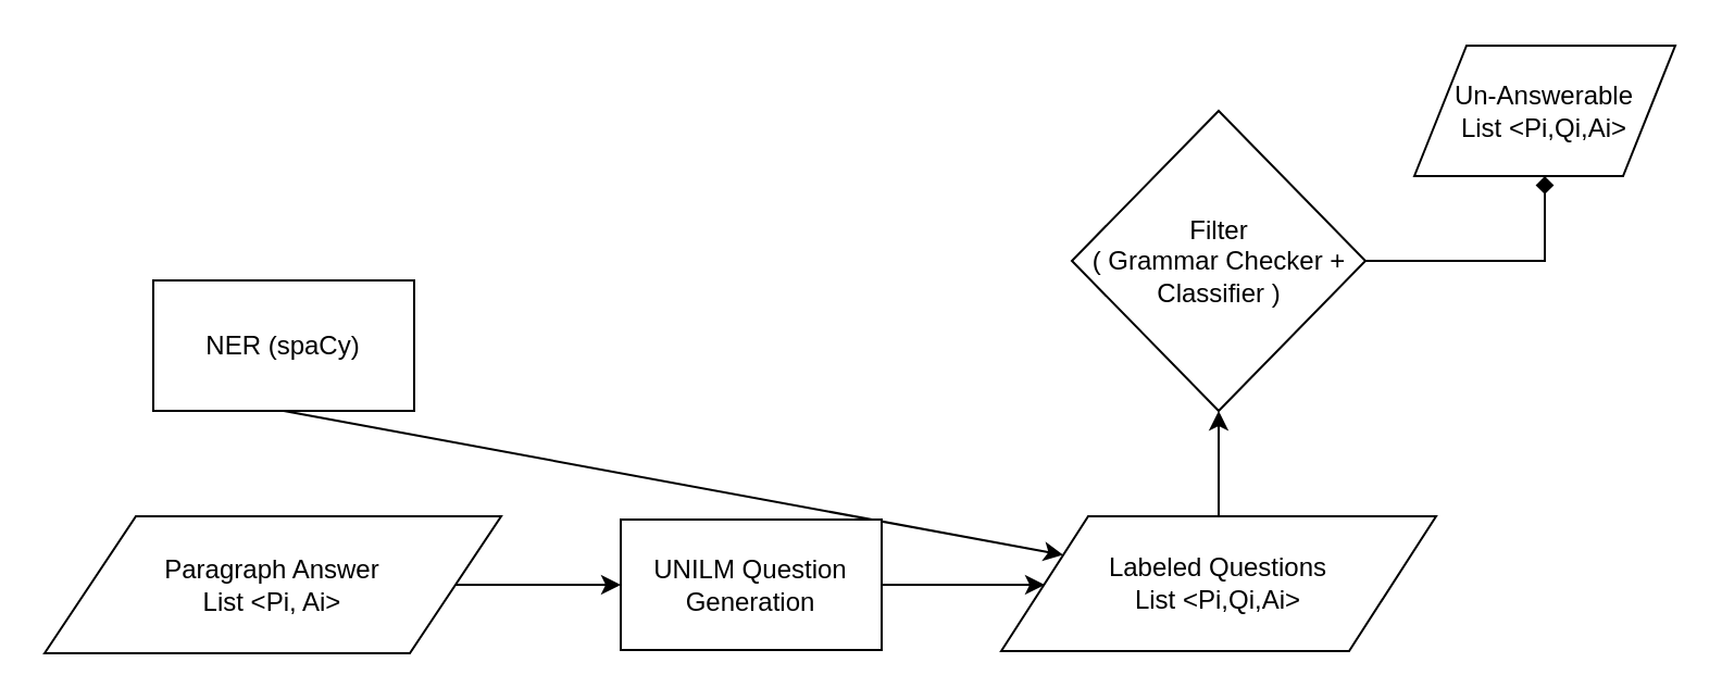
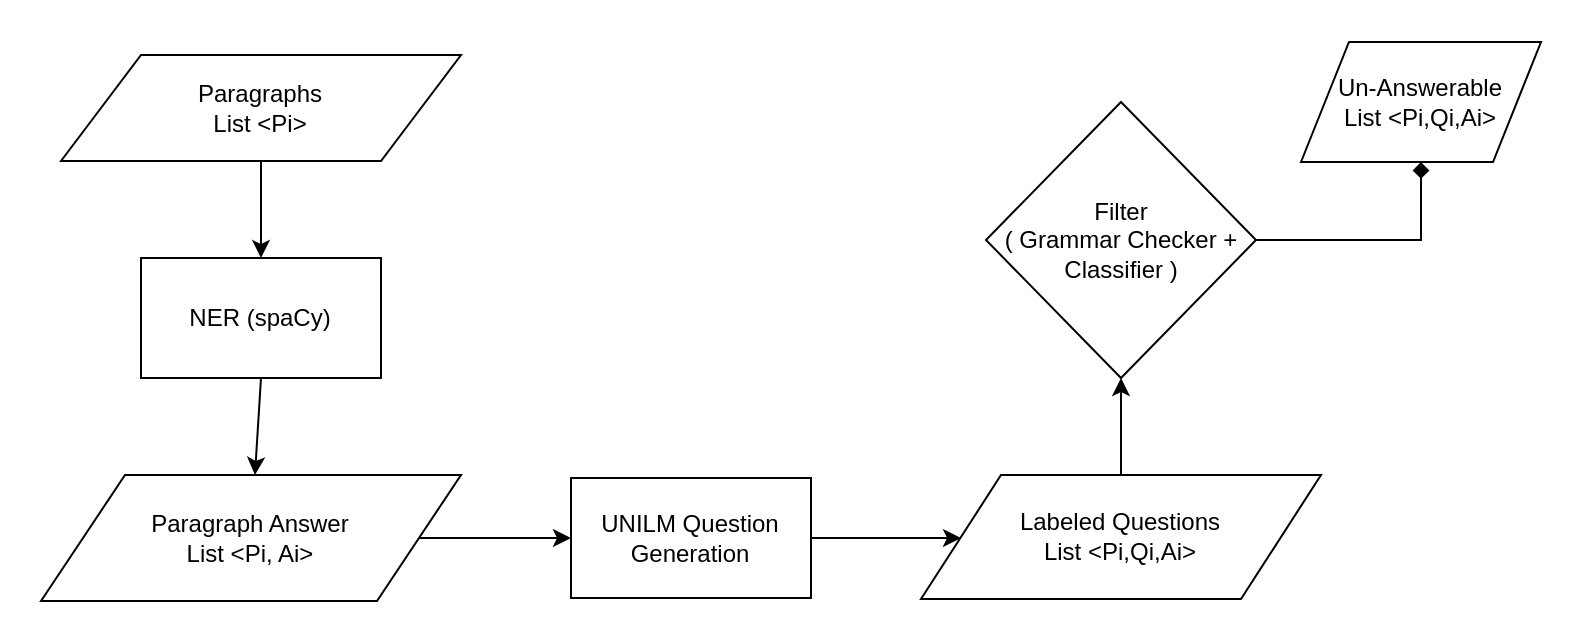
  <mxCell id="0" />
  <mxCell id="1" parent="0" />
+ <mxCell id="2" style="edgeStyle=orthogonalEdgeStyle;rounded=0;orthogonalLoop=1;jettySize=auto;html=1;" edge="1" parent="1" source="3" target="4"><mxGeometry relative="1" as="geometry" /></mxCell>
+ <mxCell id="3" value="Paragraphs &lt;br&gt;List &amp;lt;Pi&amp;gt;" style="shape=parallelogram;perimeter=parallelogramPerimeter;whiteSpace=wrap;html=1;" parent="1" vertex="1"><mxGeometry x="30" y="27" width="200" height="53" as="geometry" /></mxCell>
  <mxCell id="4" value="NER (spaCy)" style="rounded=0;whiteSpace=wrap;html=1;" parent="1" vertex="1"><mxGeometry x="70" y="128.5" width="120" height="60" as="geometry" /></mxCell>
  <mxCell id="5" style="edgeStyle=orthogonalEdgeStyle;rounded=0;orthogonalLoop=1;jettySize=auto;html=1;" edge="1" parent="1" source="6" target="12"><mxGeometry relative="1" as="geometry" /></mxCell>
  <mxCell id="6" value="Paragraph Answer&lt;br&gt;List &amp;lt;Pi, Ai&amp;gt;" style="shape=parallelogram;perimeter=parallelogramPerimeter;whiteSpace=wrap;html=1;" parent="1" vertex="1"><mxGeometry x="20" y="237" width="210" height="63" as="geometry" /></mxCell>
  <mxCell id="7" style="edgeStyle=orthogonalEdgeStyle;rounded=0;orthogonalLoop=1;jettySize=auto;html=1;entryX=0.5;entryY=1;entryDx=0;entryDy=0;endArrow=diamond;" edge="1" parent="1" source="8" target="10"><mxGeometry relative="1" as="geometry" /></mxCell>
  <mxCell id="8" value="Filter&lt;br&gt;( Grammar Checker + Classifier )" style="rhombus;whiteSpace=wrap;html=1;" parent="1" vertex="1"><mxGeometry x="492.5" y="50.5" width="135" height="138" as="geometry" /></mxCell>
- <mxCell id="9" value="" style="endArrow=classic;html=1;exitX=0.5;exitY=1;exitDx=0;exitDy=0;" parent="1" source="4" target="14" edge="1"><mxGeometry width="50" height="50" relative="1" as="geometry"><mxPoint x="170" y="137" as="sourcePoint" /><mxPoint x="230" y="137" as="targetPoint" /></mxGeometry></mxCell>
+ <mxCell id="9" value="" style="endArrow=classic;html=1;exitX=0.5;exitY=1;exitDx=0;exitDy=0;" parent="1" source="4" target="6" edge="1"><mxGeometry width="50" height="50" relative="1" as="geometry"><mxPoint x="170" y="137" as="sourcePoint" /><mxPoint x="230" y="137" as="targetPoint" /></mxGeometry></mxCell>
  <mxCell id="10" value="Un-Answerable&lt;br&gt;List &amp;lt;Pi,Qi,Ai&amp;gt;" style="shape=parallelogram;perimeter=parallelogramPerimeter;whiteSpace=wrap;html=1;" parent="1" vertex="1"><mxGeometry x="650" y="20.5" width="120" height="60" as="geometry" /></mxCell>
  <mxCell id="11" style="edgeStyle=orthogonalEdgeStyle;rounded=0;orthogonalLoop=1;jettySize=auto;html=1;" edge="1" parent="1" source="12"><mxGeometry relative="1" as="geometry"><mxPoint x="480" y="268.5" as="targetPoint" /></mxGeometry></mxCell>
  <mxCell id="12" value="UNILM Question Generation" style="rounded=0;whiteSpace=wrap;html=1;" vertex="1" parent="1"><mxGeometry x="285" y="238.5" width="120" height="60" as="geometry" /></mxCell>
  <mxCell id="13" style="edgeStyle=orthogonalEdgeStyle;rounded=0;orthogonalLoop=1;jettySize=auto;html=1;entryX=0.5;entryY=1;entryDx=0;entryDy=0;" edge="1" parent="1" source="14" target="8"><mxGeometry relative="1" as="geometry" /></mxCell>
  <mxCell id="14" value="Labeled Questions&lt;br&gt;List &amp;lt;Pi,Qi,Ai&amp;gt;" style="shape=parallelogram;perimeter=parallelogramPerimeter;whiteSpace=wrap;html=1;" vertex="1" parent="1"><mxGeometry x="460" y="237" width="200" height="62" as="geometry" /></mxCell>
